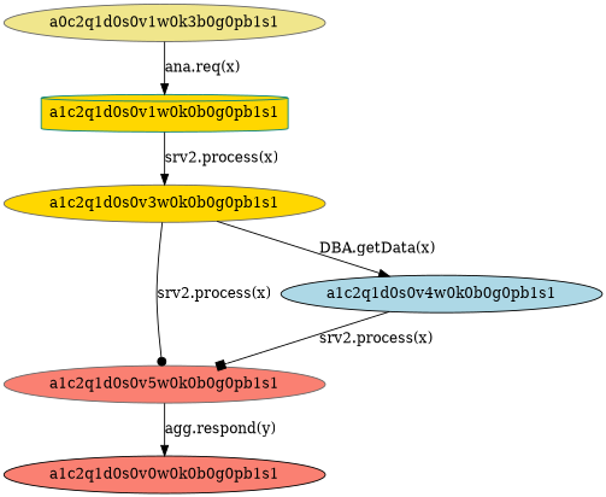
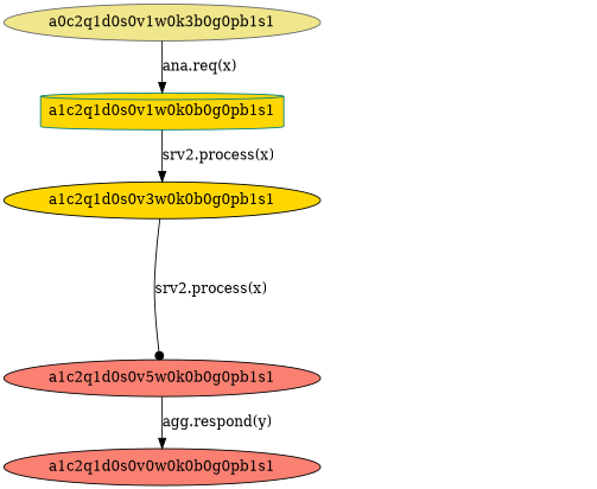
  digraph {
    node [color=black fillcolor=gold shape=ellipse style=filled]
    edge [arrowhead=normal]
    n1 [color=gray40 fillcolor=khaki label=a0c2q1d0s0v1w0k3b0g0pb1s1]
    a1c2q1d0s0v1w0k0b0g0pb1s1 [color=teal shape=cylinder]
-   a1c2q1d0s0v3w0k0b0g0pb1s1 [color=gray40]
-   a1c2q1d0s0v5w0k0b0g0pb1s1 [color=gray40 fillcolor=salmon]
-   a1c2q1d0s0v4w0k0b0g0pb1s1 [fillcolor=lightblue]
+   a1c2q1d0s0v3w0k0b0g0pb1s1
+   a1c2q1d0s0v5w0k0b0g0pb1s1 [fillcolor=salmon]
    a1c2q1d0s0v0w0k0b0g0pb1s1 [fillcolor=salmon]
    n1 -> a1c2q1d0s0v1w0k0b0g0pb1s1 [label="ana.req(x)"]
    a1c2q1d0s0v1w0k0b0g0pb1s1 -> a1c2q1d0s0v3w0k0b0g0pb1s1 [label="srv2.process(x)"]
    a1c2q1d0s0v3w0k0b0g0pb1s1 -> a1c2q1d0s0v5w0k0b0g0pb1s1 [arrowhead=dot label="srv2.process(x)"]
-   a1c2q1d0s0v3w0k0b0g0pb1s1 -> a1c2q1d0s0v4w0k0b0g0pb1s1 [label="DBA.getData(x)"]
    a1c2q1d0s0v5w0k0b0g0pb1s1 -> a1c2q1d0s0v0w0k0b0g0pb1s1 [label="agg.respond(y)"]
-   a1c2q1d0s0v4w0k0b0g0pb1s1 -> a1c2q1d0s0v5w0k0b0g0pb1s1 [arrowhead=box label="srv2.process(x)"]
  }
